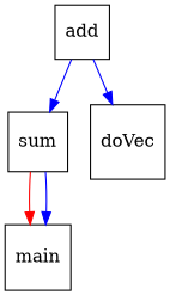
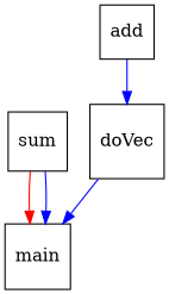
  digraph {
    rankdir=TB
    node [shape=square]
    edge [color=blue]
    n1 [label=main]
    n2 [label=sum]
    n3 [label=doVec]
    n4 [label=add]
    n2 -> n1 [color=red]
    n2 -> n1
-   n4 -> n2
+   n3 -> n1
    n4 -> n3
  }
